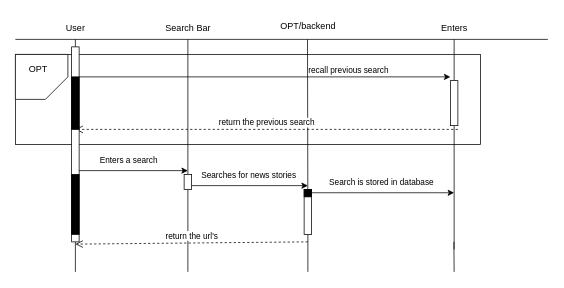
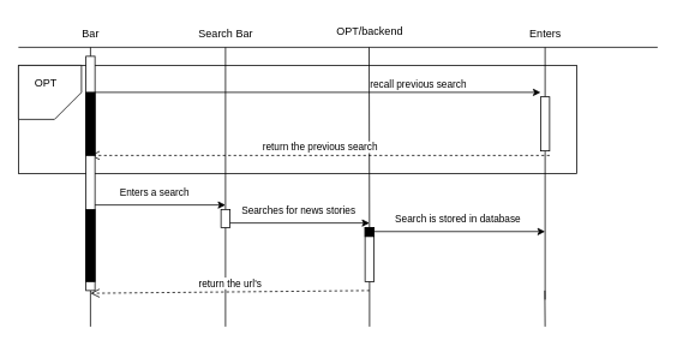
  <mxCell id="0" />
  <mxCell id="1" parent="0" />
  <mxCell id="2" value="" style="rounded=0;whiteSpace=wrap;html=1;" vertex="1" parent="1"><mxGeometry x="20" y="72" width="620" height="120" as="geometry" /></mxCell>
  <mxCell id="3" value="" style="endArrow=none;html=1;rounded=0;" edge="1" parent="1"><mxGeometry width="50" height="50" relative="1" as="geometry"><mxPoint x="20" y="52" as="sourcePoint" /><mxPoint x="730" y="52" as="targetPoint" /></mxGeometry></mxCell>
  <mxCell id="4" value="" style="endArrow=none;html=1;rounded=0;" edge="1" parent="1" source="24"><mxGeometry width="50" height="50" relative="1" as="geometry"><mxPoint x="100" y="422" as="sourcePoint" /><mxPoint x="100" y="52" as="targetPoint" /></mxGeometry></mxCell>
  <mxCell id="5" value="" style="endArrow=none;html=1;rounded=0;" edge="1" parent="1" source="27"><mxGeometry width="50" height="50" relative="1" as="geometry"><mxPoint x="610" y="420" as="sourcePoint" /><mxPoint x="605" y="52" as="targetPoint" /></mxGeometry></mxCell>
  <mxCell id="6" value="" style="endArrow=none;html=1;rounded=0;" edge="1" parent="1" source="29"><mxGeometry width="50" height="50" relative="1" as="geometry"><mxPoint x="250" y="422" as="sourcePoint" /><mxPoint x="250" y="52" as="targetPoint" /></mxGeometry></mxCell>
- <mxCell id="7" value="User" style="text;html=1;align=center;verticalAlign=middle;resizable=0;points=[];autosize=1;strokeColor=none;fillColor=none;" vertex="1" parent="1"><mxGeometry x="75" y="22" width="50" height="30" as="geometry" /></mxCell>
+ <mxCell id="7" value="Bar" style="text;html=1;align=center;verticalAlign=middle;resizable=0;points=[];autosize=1;strokeColor=none;fillColor=none;" vertex="1" parent="1"><mxGeometry x="75" y="22" width="50" height="30" as="geometry" /></mxCell>
  <mxCell id="8" value="Search Bar" style="text;html=1;align=center;verticalAlign=middle;resizable=0;points=[];autosize=1;strokeColor=none;fillColor=none;" vertex="1" parent="1"><mxGeometry x="210" y="22" width="80" height="30" as="geometry" /></mxCell>
  <mxCell id="9" value="Enters" style="text;html=1;align=center;verticalAlign=middle;resizable=0;points=[];autosize=1;strokeColor=none;fillColor=none;" vertex="1" parent="1"><mxGeometry x="570" y="22" width="70" height="30" as="geometry" /></mxCell>
  <mxCell id="10" value="" style="endArrow=classic;html=1;rounded=0;" edge="1" parent="1"><mxGeometry width="50" height="50" relative="1" as="geometry"><mxPoint x="100" y="227" as="sourcePoint" /><mxPoint x="250" y="227" as="targetPoint" /></mxGeometry></mxCell>
  <mxCell id="11" value="Enters a search" style="edgeLabel;html=1;align=center;verticalAlign=middle;resizable=0;points=[];" vertex="1" connectable="0" parent="10"><mxGeometry x="-0.133" relative="1" as="geometry"><mxPoint x="5" y="-15" as="offset" /></mxGeometry></mxCell>
  <mxCell id="12" value="OPT/backend" style="text;html=1;align=center;verticalAlign=middle;resizable=0;points=[];autosize=1;strokeColor=none;fillColor=none;" vertex="1" parent="1"><mxGeometry x="365" y="20" width="90" height="30" as="geometry" /></mxCell>
  <mxCell id="13" value="" style="endArrow=none;html=1;rounded=0;" edge="1" parent="1" source="33"><mxGeometry width="50" height="50" relative="1" as="geometry"><mxPoint x="409.5" y="422" as="sourcePoint" /><mxPoint x="409.5" y="52" as="targetPoint" /></mxGeometry></mxCell>
  <mxCell id="14" value="" style="endArrow=classic;html=1;rounded=0;" edge="1" parent="1"><mxGeometry width="50" height="50" relative="1" as="geometry"><mxPoint x="250" y="247" as="sourcePoint" /><mxPoint x="410" y="247" as="targetPoint" /></mxGeometry></mxCell>
  <mxCell id="15" value="Searches for news stories" style="edgeLabel;html=1;align=center;verticalAlign=middle;resizable=0;points=[];" vertex="1" connectable="0" parent="14"><mxGeometry x="-0.138" y="1" relative="1" as="geometry"><mxPoint x="11" y="-14" as="offset" /></mxGeometry></mxCell>
  <mxCell id="16" value="" style="endArrow=classic;html=1;rounded=0;" edge="1" parent="1"><mxGeometry width="50" height="50" relative="1" as="geometry"><mxPoint x="415" y="256.5" as="sourcePoint" /><mxPoint x="605" y="256.5" as="targetPoint" /></mxGeometry></mxCell>
  <mxCell id="17" value="Search is stored in database" style="edgeLabel;html=1;align=center;verticalAlign=middle;resizable=0;points=[];" vertex="1" connectable="0" parent="16"><mxGeometry x="0.722" relative="1" as="geometry"><mxPoint x="-72" y="-15" as="offset" /></mxGeometry></mxCell>
  <mxCell id="18" value="" style="shape=card;whiteSpace=wrap;html=1;rotation=-180;" vertex="1" parent="1"><mxGeometry x="20" y="72" width="70" height="60" as="geometry" /></mxCell>
  <mxCell id="19" value="OPT" style="text;html=1;align=center;verticalAlign=middle;resizable=0;points=[];autosize=1;strokeColor=none;fillColor=none;" vertex="1" parent="1"><mxGeometry x="25" y="77" width="50" height="30" as="geometry" /></mxCell>
  <mxCell id="20" value="" style="endArrow=classic;html=1;rounded=0;" edge="1" parent="1"><mxGeometry width="50" height="50" relative="1" as="geometry"><mxPoint x="100" y="102" as="sourcePoint" /><mxPoint x="600" y="102" as="targetPoint" /></mxGeometry></mxCell>
  <mxCell id="21" value="recall previous search" style="edgeLabel;html=1;align=center;verticalAlign=middle;resizable=0;points=[];" vertex="1" connectable="0" parent="20"><mxGeometry x="0.396" y="1" relative="1" as="geometry"><mxPoint x="14" y="-9" as="offset" /></mxGeometry></mxCell>
  <mxCell id="22" value="return the previous search" style="html=1;verticalAlign=bottom;endArrow=open;dashed=1;endSize=8;curved=0;rounded=0;" edge="1" parent="1"><mxGeometry relative="1" as="geometry"><mxPoint x="610" y="172" as="sourcePoint" /><mxPoint x="100" y="172" as="targetPoint" /></mxGeometry></mxCell>
  <mxCell id="23" value="" style="endArrow=none;html=1;rounded=0;" edge="1" parent="1" target="24"><mxGeometry width="50" height="50" relative="1" as="geometry"><mxPoint x="100" y="362" as="sourcePoint" /><mxPoint x="100" y="52" as="targetPoint" /></mxGeometry></mxCell>
  <mxCell id="24" value="" style="rounded=0;whiteSpace=wrap;html=1;" vertex="1" parent="1"><mxGeometry x="95" y="62" width="10" height="260" as="geometry" /></mxCell>
  <mxCell id="25" value="" style="rounded=0;whiteSpace=wrap;html=1;fillColor=#000000;" vertex="1" parent="1"><mxGeometry x="95" y="102" width="10" height="70" as="geometry" /></mxCell>
  <mxCell id="26" value="" style="endArrow=none;html=1;rounded=0;" edge="1" parent="1" target="27"><mxGeometry width="50" height="50" relative="1" as="geometry"><mxPoint x="605" y="332" as="sourcePoint" /><mxPoint x="610" y="50" as="targetPoint" /></mxGeometry></mxCell>
  <mxCell id="27" value="" style="rounded=0;whiteSpace=wrap;html=1;" vertex="1" parent="1"><mxGeometry x="600" y="107" width="10" height="60" as="geometry" /></mxCell>
  <mxCell id="28" value="" style="endArrow=none;html=1;rounded=0;" edge="1" parent="1" target="29"><mxGeometry width="50" height="50" relative="1" as="geometry"><mxPoint x="250" y="362" as="sourcePoint" /><mxPoint x="250" y="52" as="targetPoint" /></mxGeometry></mxCell>
  <mxCell id="29" value="" style="rounded=0;whiteSpace=wrap;html=1;" vertex="1" parent="1"><mxGeometry x="245" y="232" width="10" height="20" as="geometry" /></mxCell>
  <mxCell id="30" value="" style="endArrow=none;html=1;rounded=0;" edge="1" parent="1"><mxGeometry width="50" height="50" relative="1" as="geometry"><mxPoint x="605" y="362" as="sourcePoint" /><mxPoint x="604.672" y="322" as="targetPoint" /></mxGeometry></mxCell>
  <mxCell id="31" value="return the url's" style="html=1;verticalAlign=bottom;endArrow=open;dashed=1;endSize=8;curved=0;rounded=0;" edge="1" parent="1"><mxGeometry relative="1" as="geometry"><mxPoint x="410" y="322" as="sourcePoint" /><mxPoint x="100" y="325" as="targetPoint" /></mxGeometry></mxCell>
  <mxCell id="32" value="" style="endArrow=none;html=1;rounded=0;" edge="1" parent="1" target="33"><mxGeometry width="50" height="50" relative="1" as="geometry"><mxPoint x="410" y="362" as="sourcePoint" /><mxPoint x="409.5" y="52" as="targetPoint" /></mxGeometry></mxCell>
  <mxCell id="33" value="" style="rounded=0;whiteSpace=wrap;html=1;" vertex="1" parent="1"><mxGeometry x="405" y="252" width="10" height="60" as="geometry" /></mxCell>
  <mxCell id="34" value="" style="rounded=0;whiteSpace=wrap;html=1;fillColor=#000000;" vertex="1" parent="1"><mxGeometry x="95" y="232" width="10" height="80" as="geometry" /></mxCell>
  <mxCell id="35" value="" style="rounded=0;whiteSpace=wrap;html=1;fillColor=#000000;" vertex="1" parent="1"><mxGeometry x="405" y="252" width="10" height="10" as="geometry" /></mxCell>
